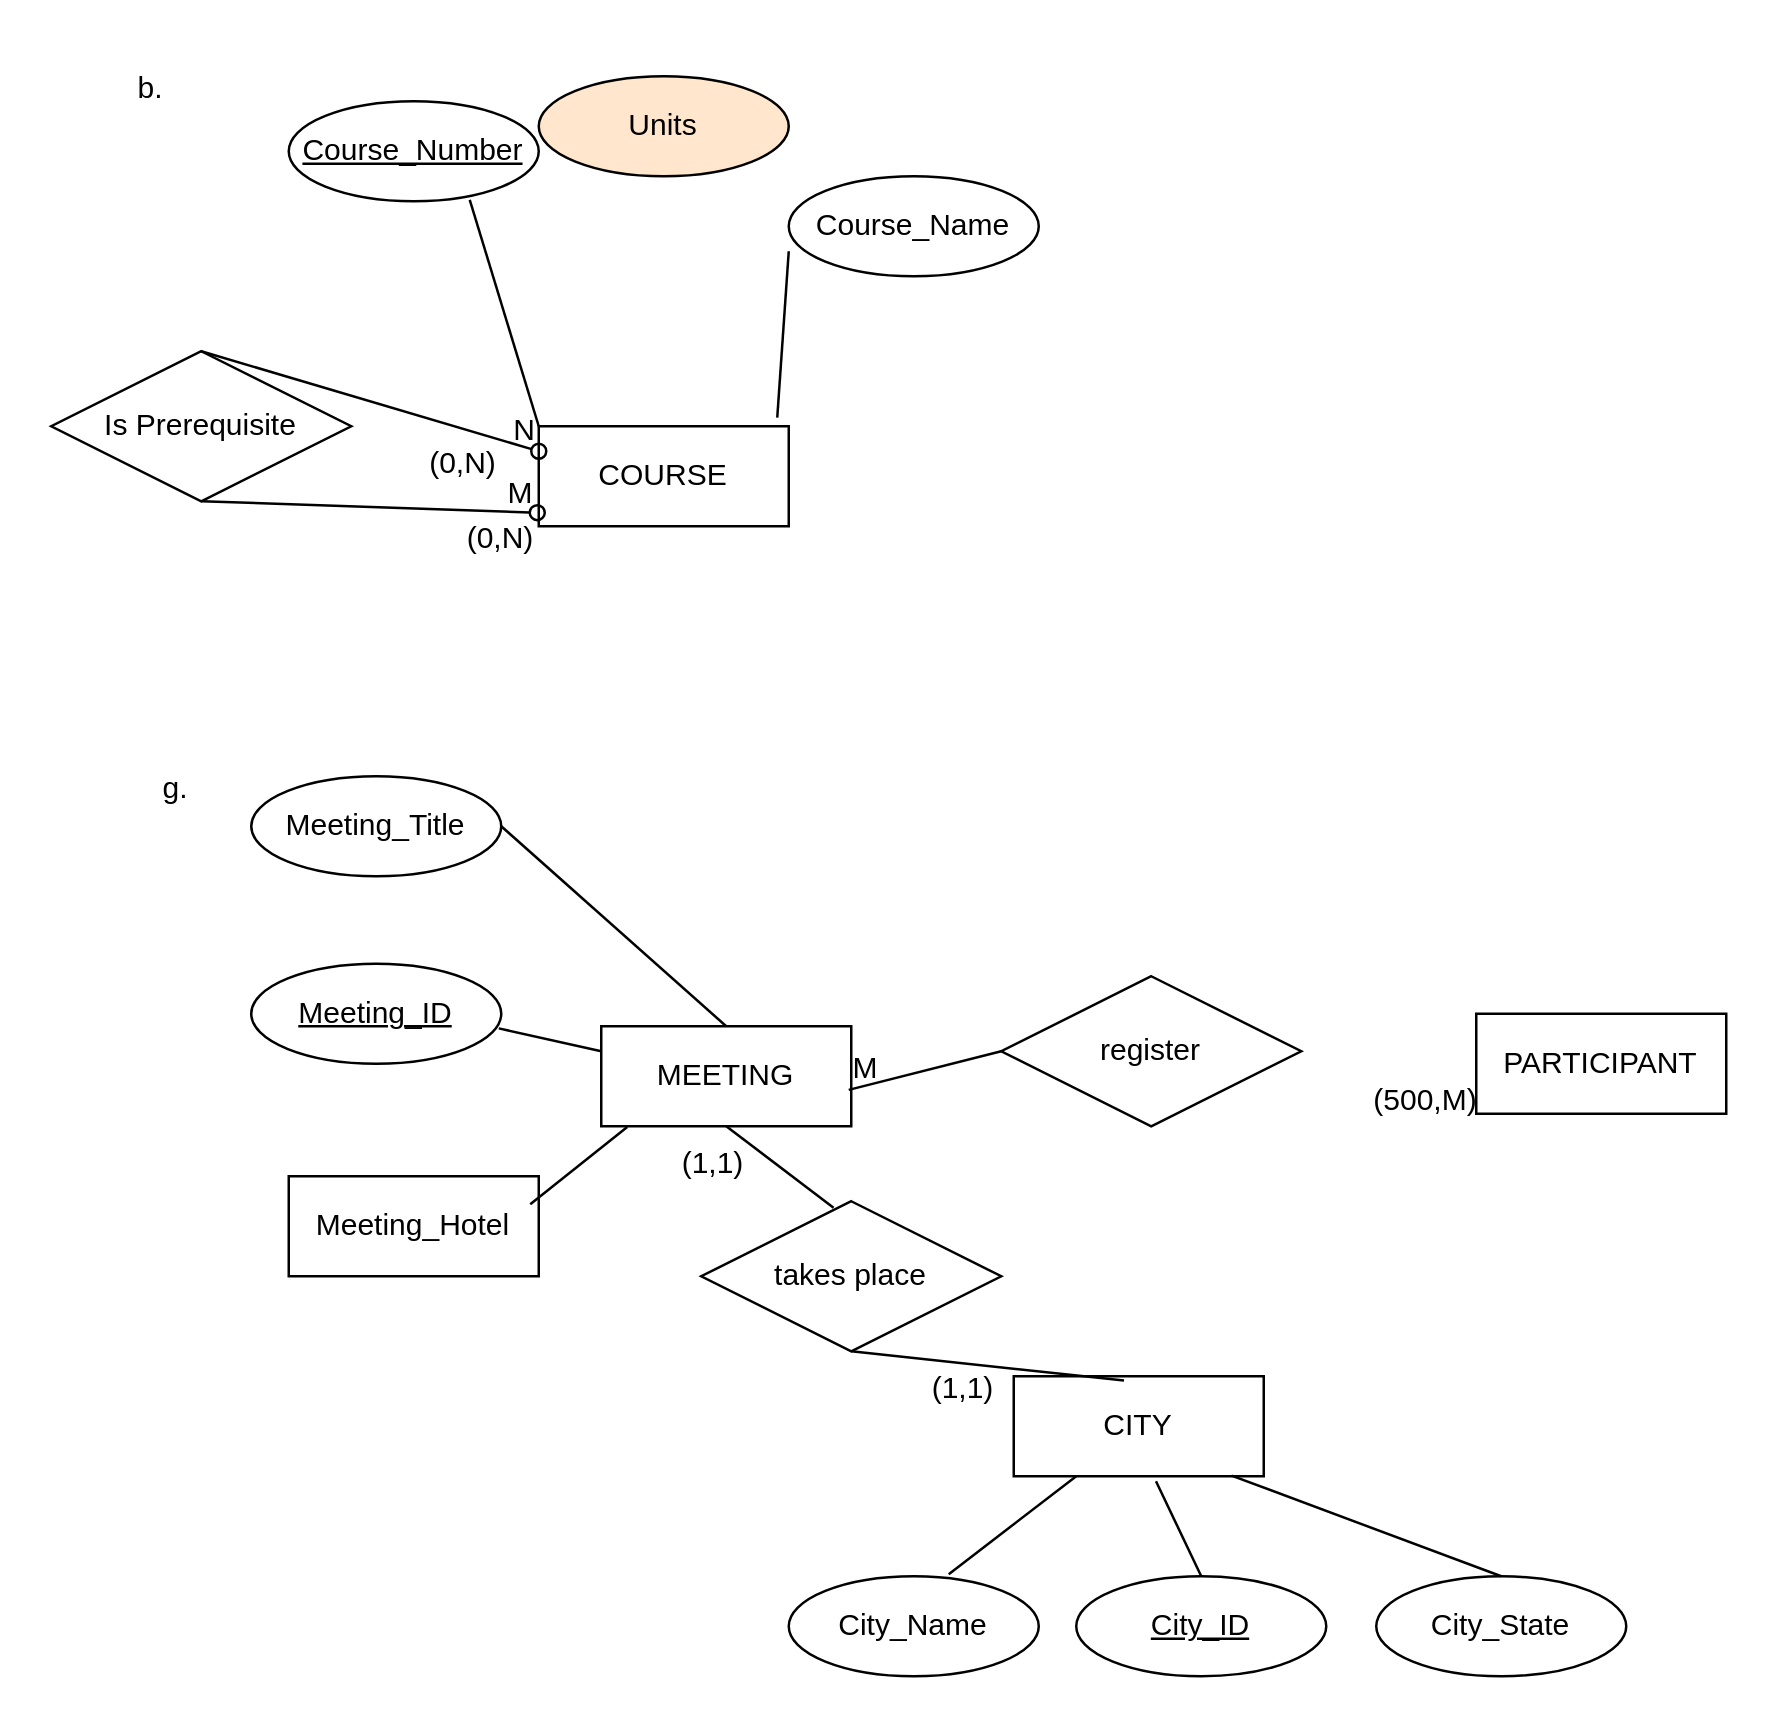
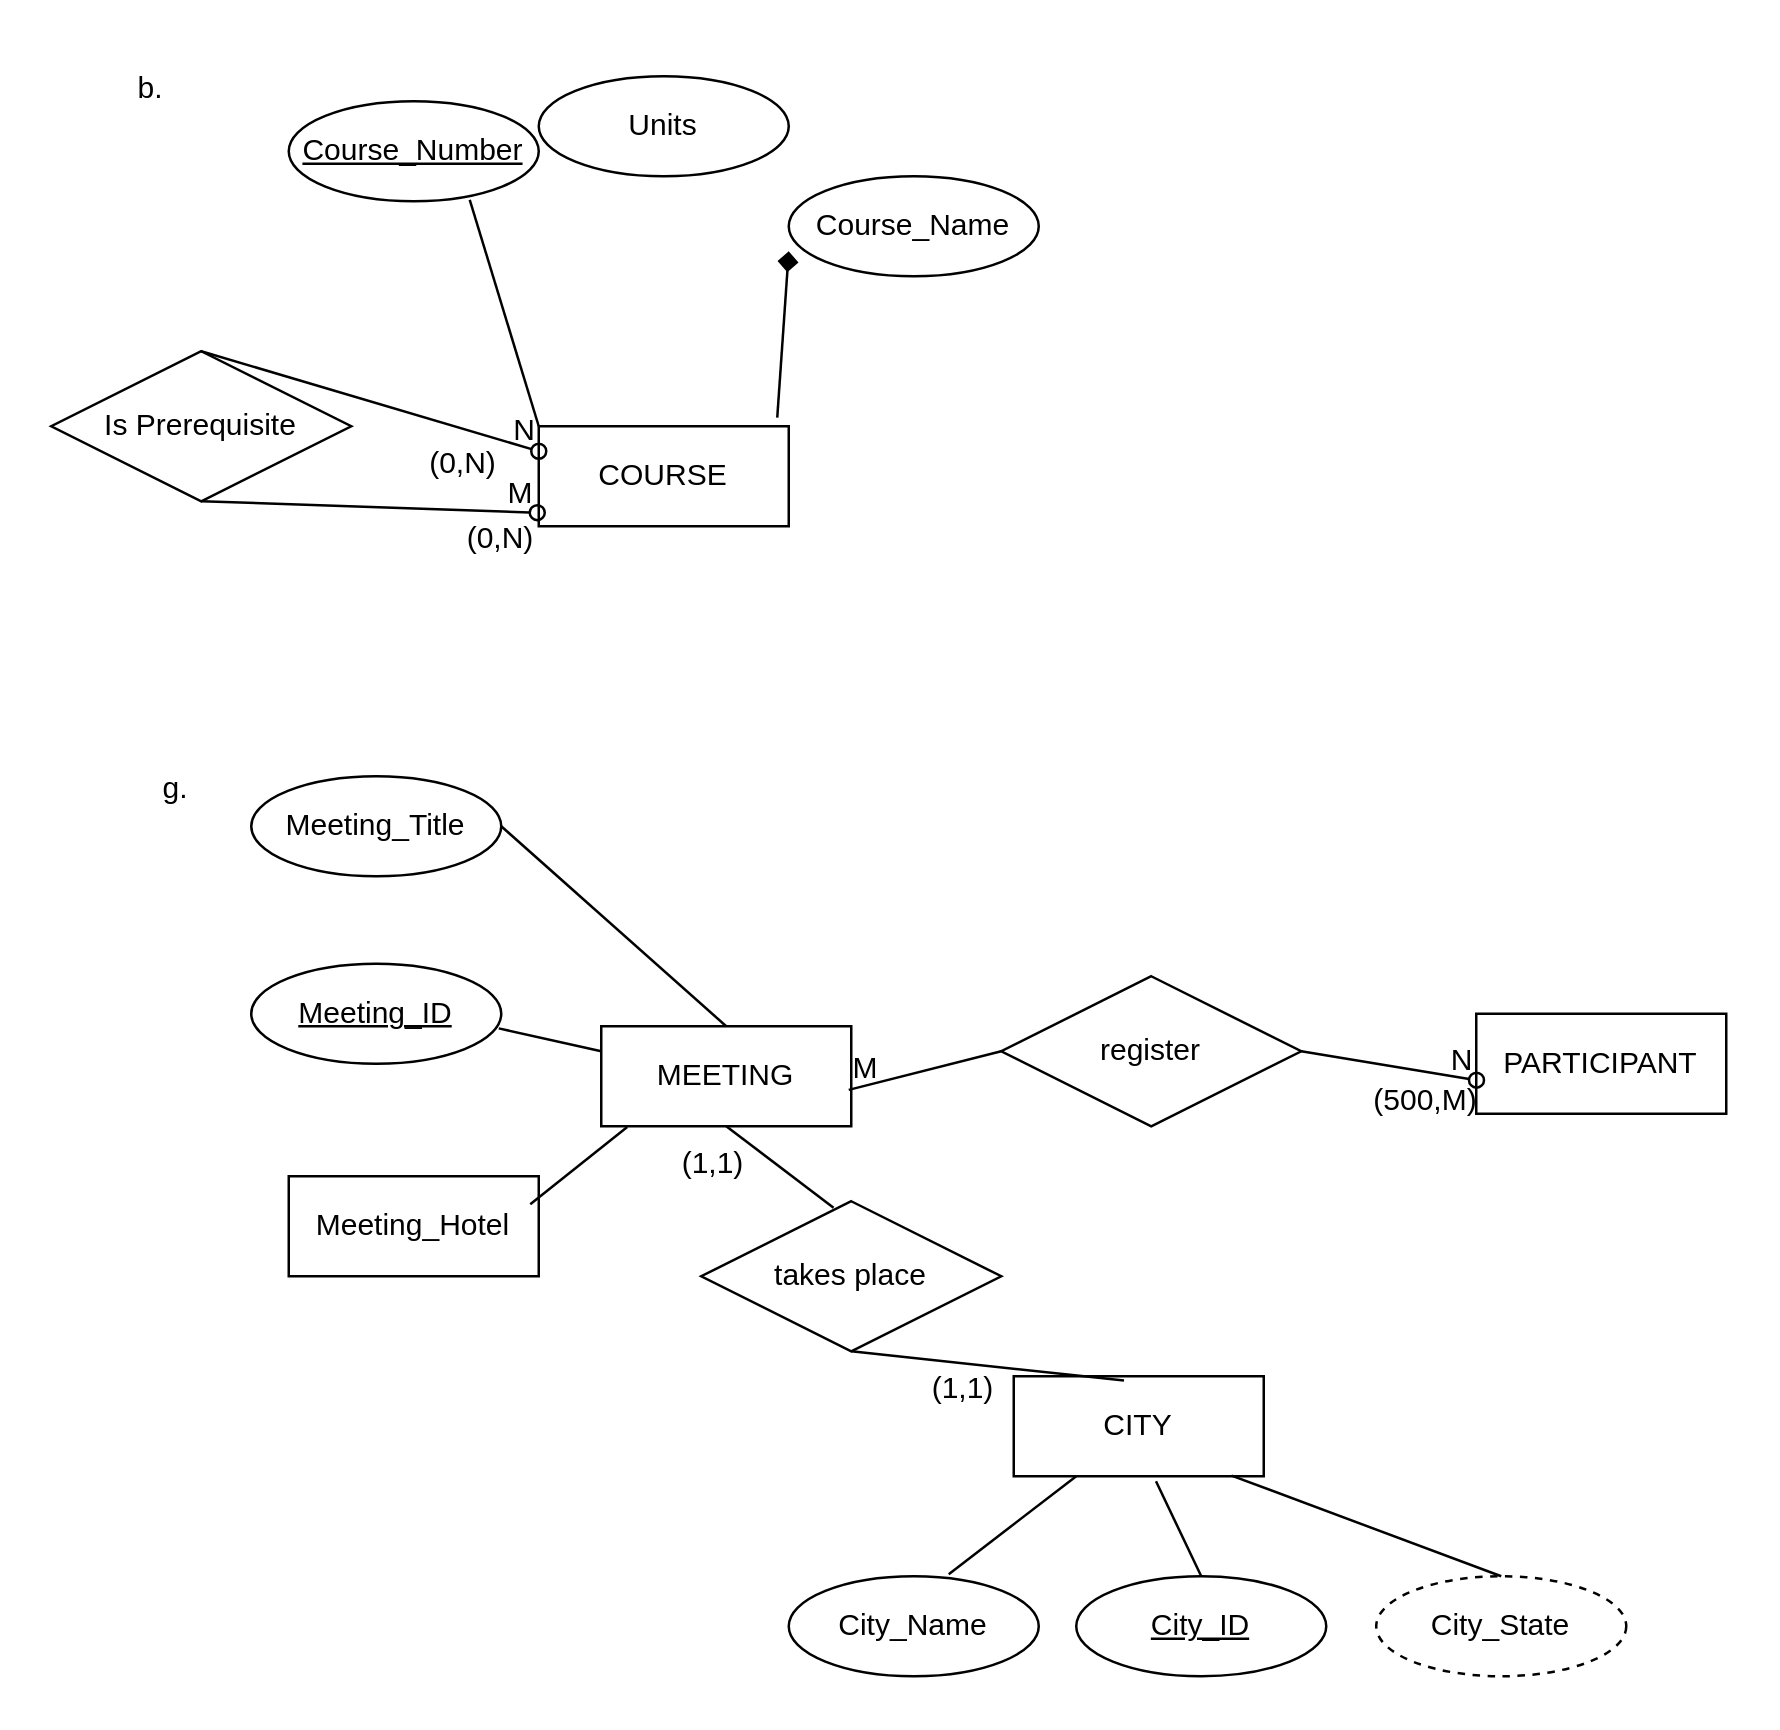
  <mxCell id="0" />
  <mxCell id="1" parent="0" />
  <mxCell id="2" value="COURSE" style="whiteSpace=wrap;html=1;align=center;" vertex="1" parent="1"><mxGeometry x="215" y="170" width="100" height="40" as="geometry" /></mxCell>
  <mxCell id="3" value="Course_Number" style="ellipse;whiteSpace=wrap;html=1;align=center;fontStyle=4;" vertex="1" parent="1"><mxGeometry x="115" y="40" width="100" height="40" as="geometry" /></mxCell>
  <mxCell id="4" value="Course_Name" style="ellipse;whiteSpace=wrap;html=1;align=center;" vertex="1" parent="1"><mxGeometry x="315" y="70" width="100" height="40" as="geometry" /></mxCell>
  <mxCell id="5" value="" style="endArrow=none;html=1;rounded=0;exitX=0.724;exitY=0.986;exitDx=0;exitDy=0;exitPerimeter=0;entryX=0;entryY=0;entryDx=0;entryDy=0;" edge="1" parent="1" source="3" target="2"><mxGeometry relative="1" as="geometry"><mxPoint x="40" y="160" as="sourcePoint" /><mxPoint x="200" y="160" as="targetPoint" /></mxGeometry></mxCell>
- <mxCell id="6" value="" style="endArrow=none;html=1;rounded=0;exitX=0.954;exitY=-0.086;exitDx=0;exitDy=0;exitPerimeter=0;entryX=0;entryY=0.75;entryDx=0;entryDy=0;entryPerimeter=0;" edge="1" parent="1" source="2" target="4"><mxGeometry relative="1" as="geometry"><mxPoint x="172" y="109" as="sourcePoint" /><mxPoint x="225" y="150" as="targetPoint" /></mxGeometry></mxCell>
- <mxCell id="7" value="Units" style="ellipse;whiteSpace=wrap;html=1;align=center;fillColor=#ffe6cc;" vertex="1" parent="1"><mxGeometry x="215" y="30" width="100" height="40" as="geometry" /></mxCell>
+ <mxCell id="6" value="" style="endArrow=diamond;html=1;rounded=0;exitX=0.954;exitY=-0.086;exitDx=0;exitDy=0;exitPerimeter=0;entryX=0;entryY=0.75;entryDx=0;entryDy=0;entryPerimeter=0;" edge="1" parent="1" source="2" target="4"><mxGeometry relative="1" as="geometry"><mxPoint x="172" y="109" as="sourcePoint" /><mxPoint x="225" y="150" as="targetPoint" /></mxGeometry></mxCell>
+ <mxCell id="7" value="Units" style="ellipse;whiteSpace=wrap;html=1;align=center;" vertex="1" parent="1"><mxGeometry x="215" y="30" width="100" height="40" as="geometry" /></mxCell>
  <mxCell id="8" value="Is Prerequisite" style="shape=rhombus;perimeter=rhombusPerimeter;whiteSpace=wrap;html=1;align=center;" vertex="1" parent="1"><mxGeometry x="20" y="140" width="120" height="60" as="geometry" /></mxCell>
  <mxCell id="9" value="" style="endArrow=oval;html=1;rounded=0;entryX=-0.006;entryY=0.864;entryDx=0;entryDy=0;entryPerimeter=0;exitX=0.5;exitY=1;exitDx=0;exitDy=0;endFill=0;" edge="1" parent="1" source="8" target="2"><mxGeometry relative="1" as="geometry"><mxPoint x="110" y="210" as="sourcePoint" /><mxPoint x="270" y="210" as="targetPoint" /></mxGeometry></mxCell>
  <mxCell id="10" value="M" style="resizable=0;html=1;whiteSpace=wrap;align=right;verticalAlign=bottom;" connectable="0" vertex="1" parent="9"><mxGeometry x="1" relative="1" as="geometry" /></mxCell>
  <mxCell id="11" value="" style="endArrow=oval;html=1;rounded=0;entryX=0;entryY=0.25;entryDx=0;entryDy=0;exitX=0.5;exitY=0;exitDx=0;exitDy=0;endFill=0;" edge="1" parent="1" source="8" target="2"><mxGeometry relative="1" as="geometry"><mxPoint x="90" y="210" as="sourcePoint" /><mxPoint x="227" y="185" as="targetPoint" /></mxGeometry></mxCell>
  <mxCell id="12" value="N" style="resizable=0;html=1;whiteSpace=wrap;align=right;verticalAlign=bottom;" connectable="0" vertex="1" parent="11"><mxGeometry x="1" relative="1" as="geometry" /></mxCell>
  <mxCell id="13" value="b." style="text;html=1;align=center;verticalAlign=middle;whiteSpace=wrap;rounded=0;" vertex="1" parent="1"><mxGeometry x="30" y="20" width="60" height="30" as="geometry" /></mxCell>
  <mxCell id="14" value="g." style="text;html=1;align=center;verticalAlign=middle;whiteSpace=wrap;rounded=0;" vertex="1" parent="1"><mxGeometry x="40" y="300" width="60" height="30" as="geometry" /></mxCell>
  <mxCell id="15" value="MEETING" style="whiteSpace=wrap;html=1;align=center;" vertex="1" parent="1"><mxGeometry x="240" y="410" width="100" height="40" as="geometry" /></mxCell>
  <mxCell id="16" value="PARTICIPANT" style="whiteSpace=wrap;html=1;align=center;" vertex="1" parent="1"><mxGeometry x="590" y="405" width="100" height="40" as="geometry" /></mxCell>
  <mxCell id="17" value="CITY" style="whiteSpace=wrap;html=1;align=center;" vertex="1" parent="1"><mxGeometry x="405" y="550" width="100" height="40" as="geometry" /></mxCell>
  <mxCell id="18" value="(0,N)" style="text;html=1;align=center;verticalAlign=middle;whiteSpace=wrap;rounded=0;" vertex="1" parent="1"><mxGeometry x="170" y="200" width="60" height="30" as="geometry" /></mxCell>
  <mxCell id="19" value="(0,N)" style="text;html=1;align=center;verticalAlign=middle;whiteSpace=wrap;rounded=0;" vertex="1" parent="1"><mxGeometry x="155" y="170" width="60" height="30" as="geometry" /></mxCell>
  <mxCell id="20" value="" style="endArrow=none;html=1;rounded=0;entryX=0.441;entryY=0.043;entryDx=0;entryDy=0;entryPerimeter=0;exitX=0.5;exitY=1;exitDx=0;exitDy=0;" edge="1" parent="1" source="22" target="17"><mxGeometry relative="1" as="geometry"><mxPoint x="230" y="480" as="sourcePoint" /><mxPoint x="390" y="480" as="targetPoint" /></mxGeometry></mxCell>
  <mxCell id="21" value="" style="endArrow=none;html=1;rounded=0;entryX=0.441;entryY=0.043;entryDx=0;entryDy=0;entryPerimeter=0;exitX=0.5;exitY=1;exitDx=0;exitDy=0;" edge="1" parent="1" source="15" target="22"><mxGeometry relative="1" as="geometry"><mxPoint x="290" y="450" as="sourcePoint" /><mxPoint x="384" y="542" as="targetPoint" /></mxGeometry></mxCell>
  <mxCell id="22" value="takes place" style="shape=rhombus;perimeter=rhombusPerimeter;whiteSpace=wrap;html=1;align=center;" vertex="1" parent="1"><mxGeometry x="280" y="480" width="120" height="60" as="geometry" /></mxCell>
  <mxCell id="23" value="(1,1)" style="text;html=1;align=center;verticalAlign=middle;whiteSpace=wrap;rounded=0;" vertex="1" parent="1"><mxGeometry x="255" y="450" width="60" height="30" as="geometry" /></mxCell>
  <mxCell id="24" value="(1,1)" style="text;html=1;align=center;verticalAlign=middle;whiteSpace=wrap;rounded=0;" vertex="1" parent="1"><mxGeometry x="355" y="540" width="60" height="30" as="geometry" /></mxCell>
+ <mxCell id="25" value="" style="endArrow=oval;html=1;rounded=0;exitX=1;exitY=0.5;exitDx=0;exitDy=0;entryX=0.001;entryY=0.664;entryDx=0;entryDy=0;entryPerimeter=0;endFill=0;" edge="1" parent="1" source="29" target="16"><mxGeometry relative="1" as="geometry"><mxPoint x="523.8" y="428.16" as="sourcePoint" /><mxPoint x="500" y="430" as="targetPoint" /></mxGeometry></mxCell>
+ <mxCell id="26" value="N" style="resizable=0;html=1;whiteSpace=wrap;align=right;verticalAlign=bottom;" connectable="0" vertex="1" parent="25"><mxGeometry x="1" relative="1" as="geometry" /></mxCell>
  <mxCell id="27" value="" style="endArrow=none;html=1;rounded=0;exitX=0.99;exitY=0.636;exitDx=0;exitDy=0;exitPerimeter=0;entryX=0;entryY=0.5;entryDx=0;entryDy=0;" edge="1" parent="1" source="15" target="29"><mxGeometry relative="1" as="geometry"><mxPoint x="339" y="435" as="sourcePoint" /><mxPoint x="405.12" y="429.84" as="targetPoint" /></mxGeometry></mxCell>
  <mxCell id="28" value="M" style="resizable=0;html=1;whiteSpace=wrap;align=left;verticalAlign=bottom;" connectable="0" vertex="1" parent="27"><mxGeometry x="-1" relative="1" as="geometry" /></mxCell>
  <mxCell id="29" value="register" style="shape=rhombus;perimeter=rhombusPerimeter;whiteSpace=wrap;html=1;align=center;" vertex="1" parent="1"><mxGeometry x="400" y="390" width="120" height="60" as="geometry" /></mxCell>
  <mxCell id="30" value="(500,M)" style="text;html=1;align=center;verticalAlign=middle;whiteSpace=wrap;rounded=0;" vertex="1" parent="1"><mxGeometry x="540" y="425" width="60" height="30" as="geometry" /></mxCell>
  <mxCell id="31" value="City_Name" style="ellipse;whiteSpace=wrap;html=1;align=center;" vertex="1" parent="1"><mxGeometry x="315" y="630" width="100" height="40" as="geometry" /></mxCell>
  <mxCell id="32" value="City_ID" style="ellipse;whiteSpace=wrap;html=1;align=center;fontStyle=4;" vertex="1" parent="1"><mxGeometry x="430" y="630" width="100" height="40" as="geometry" /></mxCell>
- <mxCell id="33" value="City_State" style="ellipse;whiteSpace=wrap;html=1;align=center;" vertex="1" parent="1"><mxGeometry x="550" y="630" width="100" height="40" as="geometry" /></mxCell>
+ <mxCell id="33" value="City_State" style="ellipse;whiteSpace=wrap;html=1;align=center;dashed=1;" vertex="1" parent="1"><mxGeometry x="550" y="630" width="100" height="40" as="geometry" /></mxCell>
  <mxCell id="34" value="" style="endArrow=none;html=1;rounded=0;entryX=0.5;entryY=0;entryDx=0;entryDy=0;exitX=0.871;exitY=0.993;exitDx=0;exitDy=0;exitPerimeter=0;" edge="1" parent="1" source="17" target="33"><mxGeometry relative="1" as="geometry"><mxPoint x="570" y="610" as="sourcePoint" /><mxPoint x="730" y="610" as="targetPoint" /></mxGeometry></mxCell>
  <mxCell id="35" value="" style="endArrow=none;html=1;rounded=0;entryX=0.5;entryY=0;entryDx=0;entryDy=0;exitX=0.569;exitY=1.05;exitDx=0;exitDy=0;exitPerimeter=0;" edge="1" parent="1" source="17" target="32"><mxGeometry relative="1" as="geometry"><mxPoint x="502" y="600" as="sourcePoint" /><mxPoint x="610" y="640" as="targetPoint" /></mxGeometry></mxCell>
  <mxCell id="36" value="" style="endArrow=none;html=1;rounded=0;entryX=0.64;entryY=-0.021;entryDx=0;entryDy=0;exitX=0.25;exitY=1;exitDx=0;exitDy=0;entryPerimeter=0;" edge="1" parent="1" source="17" target="31"><mxGeometry relative="1" as="geometry"><mxPoint x="512" y="610" as="sourcePoint" /><mxPoint x="620" y="650" as="targetPoint" /></mxGeometry></mxCell>
  <mxCell id="37" value="Meeting_Hotel" style="whiteSpace=wrap;html=1;align=center;rounded=0;" vertex="1" parent="1"><mxGeometry x="115" y="470" width="100" height="40" as="geometry" /></mxCell>
  <mxCell id="38" value="Meeting_ID" style="ellipse;whiteSpace=wrap;html=1;align=center;fontStyle=4;" vertex="1" parent="1"><mxGeometry x="100" y="385" width="100" height="40" as="geometry" /></mxCell>
  <mxCell id="39" value="Meeting_Title" style="ellipse;whiteSpace=wrap;html=1;align=center;" vertex="1" parent="1"><mxGeometry x="100" y="310" width="100" height="40" as="geometry" /></mxCell>
  <mxCell id="40" value="" style="endArrow=none;html=1;rounded=0;exitX=1;exitY=0.5;exitDx=0;exitDy=0;entryX=0.5;entryY=0;entryDx=0;entryDy=0;" edge="1" parent="1" source="39" target="15"><mxGeometry relative="1" as="geometry"><mxPoint x="360" y="470" as="sourcePoint" /><mxPoint x="520" y="470" as="targetPoint" /></mxGeometry></mxCell>
  <mxCell id="41" value="" style="endArrow=none;html=1;rounded=0;exitX=0.99;exitY=0.646;exitDx=0;exitDy=0;entryX=0;entryY=0.25;entryDx=0;entryDy=0;exitPerimeter=0;" edge="1" parent="1" source="38" target="15"><mxGeometry relative="1" as="geometry"><mxPoint x="210" y="340" as="sourcePoint" /><mxPoint x="300" y="420" as="targetPoint" /></mxGeometry></mxCell>
  <mxCell id="42" value="" style="endArrow=none;html=1;rounded=0;exitX=0.966;exitY=0.279;exitDx=0;exitDy=0;entryX=0.104;entryY=1.007;entryDx=0;entryDy=0;exitPerimeter=0;entryPerimeter=0;" edge="1" parent="1" source="37" target="15"><mxGeometry relative="1" as="geometry"><mxPoint x="220" y="350" as="sourcePoint" /><mxPoint x="310" y="430" as="targetPoint" /></mxGeometry></mxCell>
